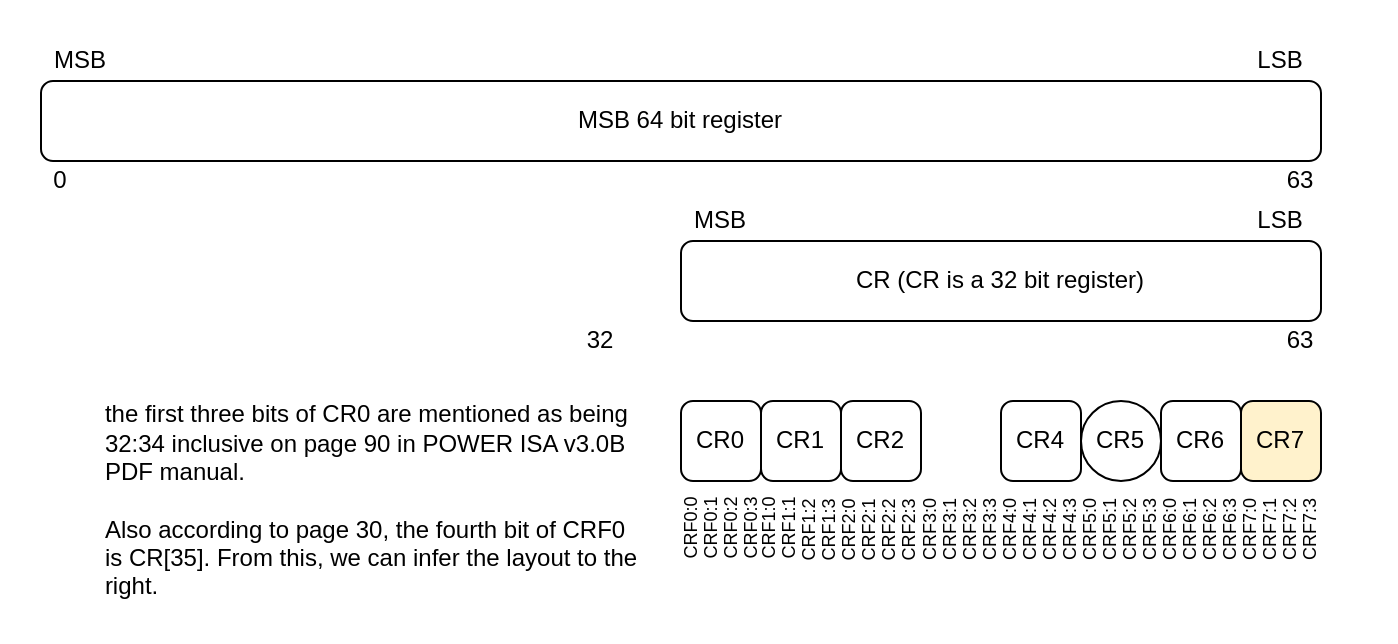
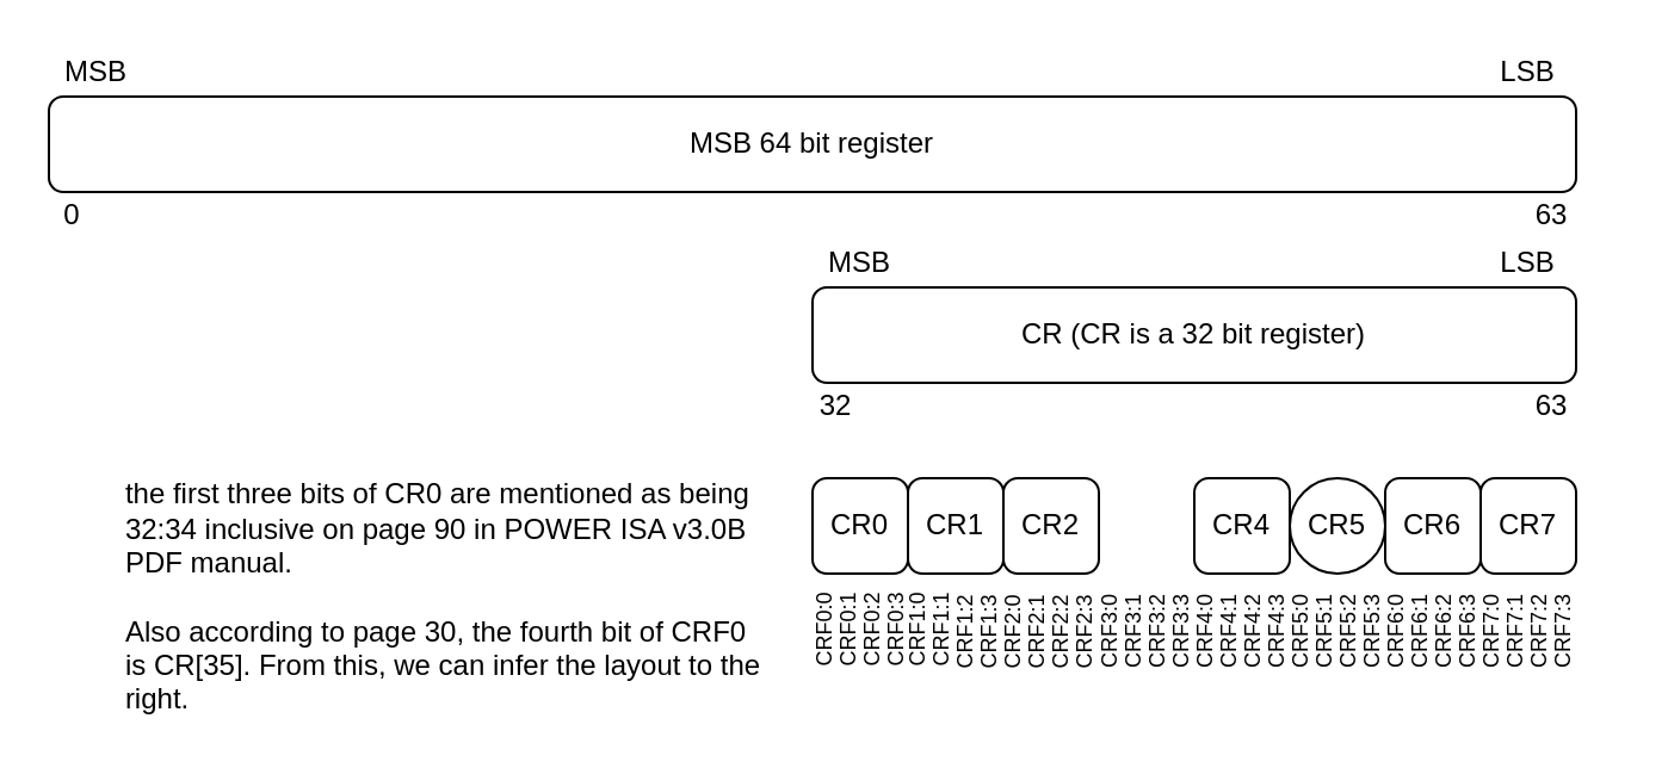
  <mxCell id="0" />
  <mxCell id="1" parent="0" />
  <mxCell id="2" value="MSB" style="text;html=1;strokeColor=none;fillColor=none;align=center;verticalAlign=middle;whiteSpace=wrap;rounded=0;" vertex="1" parent="1"><mxGeometry x="20" y="20" width="40" height="20" as="geometry" /></mxCell>
  <mxCell id="3" value="LSB" style="text;html=1;strokeColor=none;fillColor=none;align=center;verticalAlign=middle;whiteSpace=wrap;rounded=0;" vertex="1" parent="1"><mxGeometry x="620" y="20" width="40" height="20" as="geometry" /></mxCell>
  <mxCell id="4" value="MSB 64 bit register" style="rounded=1;whiteSpace=wrap;html=1;" vertex="1" parent="1"><mxGeometry x="20" y="40" width="640" height="40" as="geometry" /></mxCell>
  <mxCell id="5" value="0" style="text;html=1;strokeColor=none;fillColor=none;align=center;verticalAlign=middle;whiteSpace=wrap;rounded=0;" vertex="1" parent="1"><mxGeometry x="20" y="80" width="20" height="20" as="geometry" /></mxCell>
  <mxCell id="6" value="63" style="text;html=1;strokeColor=none;fillColor=none;align=center;verticalAlign=middle;whiteSpace=wrap;rounded=0;" vertex="1" parent="1"><mxGeometry x="640" y="80" width="20" height="20" as="geometry" /></mxCell>
  <mxCell id="7" value="CR (CR is a 32 bit register)" style="rounded=1;whiteSpace=wrap;html=1;" vertex="1" parent="1"><mxGeometry x="340" y="120" width="320" height="40" as="geometry" /></mxCell>
- <mxCell id="8" value="32" style="text;html=1;strokeColor=none;fillColor=none;align=center;verticalAlign=middle;whiteSpace=wrap;rounded=0;" vertex="1" parent="1"><mxGeometry x="290" y="160" width="20" height="20" as="geometry" /></mxCell>
+ <mxCell id="8" value="32" style="text;html=1;strokeColor=none;fillColor=none;align=center;verticalAlign=middle;whiteSpace=wrap;rounded=0;" vertex="1" parent="1"><mxGeometry x="340" y="160" width="20" height="20" as="geometry" /></mxCell>
  <mxCell id="9" value="63" style="text;html=1;strokeColor=none;fillColor=none;align=center;verticalAlign=middle;whiteSpace=wrap;rounded=0;" vertex="1" parent="1"><mxGeometry x="640" y="160" width="20" height="20" as="geometry" /></mxCell>
  <mxCell id="10" value="CR0" style="rounded=1;whiteSpace=wrap;html=1;" vertex="1" parent="1"><mxGeometry x="340" y="200" width="40" height="40" as="geometry" /></mxCell>
  <mxCell id="11" value="&lt;div style=&quot;text-align: left&quot;&gt;&lt;span&gt;the first three bits of CR0 are mentioned as being&lt;/span&gt;&lt;/div&gt;&lt;div style=&quot;text-align: left&quot;&gt;&lt;span&gt;32:34 inclusive on page 90 in POWER ISA v3.0B&lt;/span&gt;&lt;/div&gt;&lt;div style=&quot;text-align: left&quot;&gt;&lt;span&gt;PDF manual.&lt;br&gt;&lt;br&gt;Also according to page 3&lt;/span&gt;&lt;span&gt;0, the fourth bit of CRF0&lt;/span&gt;&lt;/div&gt;&lt;div style=&quot;text-align: left&quot;&gt;&lt;span&gt;is CR[35]. From this, we can infer the layout to the&lt;/span&gt;&lt;/div&gt;&lt;div style=&quot;text-align: left&quot;&gt;&lt;span&gt;right.&lt;/span&gt;&lt;/div&gt;" style="text;html=1;align=center;verticalAlign=middle;resizable=0;points=[];autosize=1;" vertex="1" parent="1"><mxGeometry x="45" y="200" width="280" height="100" as="geometry" /></mxCell>
  <mxCell id="12" value="CR1" style="rounded=1;whiteSpace=wrap;html=1;" vertex="1" parent="1"><mxGeometry x="380" y="200" width="40" height="40" as="geometry" /></mxCell>
  <mxCell id="13" value="CR2" style="rounded=1;whiteSpace=wrap;html=1;" vertex="1" parent="1"><mxGeometry x="420" y="200" width="40" height="40" as="geometry" /></mxCell>
  <mxCell id="14" value="CR4" style="rounded=1;whiteSpace=wrap;html=1;" vertex="1" parent="1"><mxGeometry x="500" y="200" width="40" height="40" as="geometry" /></mxCell>
  <mxCell id="15" value="CR5" style="ellipse;whiteSpace=wrap;html=1;" vertex="1" parent="1"><mxGeometry x="540" y="200" width="40" height="40" as="geometry" /></mxCell>
  <mxCell id="16" value="CR6" style="rounded=1;whiteSpace=wrap;html=1;" vertex="1" parent="1"><mxGeometry x="580" y="200" width="40" height="40" as="geometry" /></mxCell>
- <mxCell id="17" value="CR7" style="rounded=1;whiteSpace=wrap;html=1;fillColor=#fff2cc;" vertex="1" parent="1"><mxGeometry x="620" y="200" width="40" height="40" as="geometry" /></mxCell>
+ <mxCell id="17" value="CR7" style="rounded=1;whiteSpace=wrap;html=1;" vertex="1" parent="1"><mxGeometry x="620" y="200" width="40" height="40" as="geometry" /></mxCell>
  <mxCell id="18" value="MSB" style="text;html=1;strokeColor=none;fillColor=none;align=center;verticalAlign=middle;whiteSpace=wrap;rounded=0;" vertex="1" parent="1"><mxGeometry x="340" y="100" width="40" height="20" as="geometry" /></mxCell>
  <mxCell id="19" value="LSB" style="text;html=1;strokeColor=none;fillColor=none;align=center;verticalAlign=middle;whiteSpace=wrap;rounded=0;" vertex="1" parent="1"><mxGeometry x="620" y="100" width="40" height="20" as="geometry" /></mxCell>
  <mxCell id="20" value="CRF0:0" style="text;html=1;strokeColor=none;fillColor=none;align=center;verticalAlign=middle;whiteSpace=wrap;rounded=0;rotation=-90;fontSize=9;" vertex="1" parent="1"><mxGeometry x="325" y="260" width="40" height="7.5" as="geometry" /></mxCell>
  <mxCell id="21" value="CRF0:1" style="text;html=1;strokeColor=none;fillColor=none;align=center;verticalAlign=middle;whiteSpace=wrap;rounded=0;rotation=-90;fontSize=9;" vertex="1" parent="1"><mxGeometry x="335" y="260" width="40" height="7.5" as="geometry" /></mxCell>
  <mxCell id="22" value="CRF0:2" style="text;html=1;strokeColor=none;fillColor=none;align=center;verticalAlign=middle;whiteSpace=wrap;rounded=0;rotation=-90;fontSize=9;" vertex="1" parent="1"><mxGeometry x="345" y="260" width="40" height="7.5" as="geometry" /></mxCell>
  <mxCell id="23" value="CRF0:3" style="text;html=1;strokeColor=none;fillColor=none;align=center;verticalAlign=middle;whiteSpace=wrap;rounded=0;rotation=-90;fontSize=9;" vertex="1" parent="1"><mxGeometry x="355" y="260" width="40" height="7.5" as="geometry" /></mxCell>
  <mxCell id="24" value="CRF1:0" style="text;html=1;strokeColor=none;fillColor=none;align=center;verticalAlign=middle;whiteSpace=wrap;rounded=0;rotation=-90;fontSize=9;" vertex="1" parent="1"><mxGeometry x="364" y="260" width="40" height="7.5" as="geometry" /></mxCell>
  <mxCell id="25" value="CRF1:1" style="text;html=1;strokeColor=none;fillColor=none;align=center;verticalAlign=middle;whiteSpace=wrap;rounded=0;rotation=-90;fontSize=9;" vertex="1" parent="1"><mxGeometry x="372.92" y="260" width="42.67" height="8" as="geometry" /></mxCell>
  <mxCell id="26" value="CRF1:2" style="text;html=1;strokeColor=none;fillColor=none;align=center;verticalAlign=middle;whiteSpace=wrap;rounded=0;rotation=-90;fontSize=9;" vertex="1" parent="1"><mxGeometry x="382.92" y="261" width="42.67" height="8" as="geometry" /></mxCell>
  <mxCell id="27" value="CRF1:3" style="text;html=1;strokeColor=none;fillColor=none;align=center;verticalAlign=middle;whiteSpace=wrap;rounded=0;rotation=-90;fontSize=9;" vertex="1" parent="1"><mxGeometry x="392.92" y="261" width="42.67" height="8" as="geometry" /></mxCell>
  <mxCell id="28" value="CRF2:0" style="text;html=1;strokeColor=none;fillColor=none;align=center;verticalAlign=middle;whiteSpace=wrap;rounded=0;rotation=-90;fontSize=9;" vertex="1" parent="1"><mxGeometry x="402.92" y="261" width="42.67" height="8" as="geometry" /></mxCell>
  <mxCell id="29" value="CRF2:1" style="text;html=1;strokeColor=none;fillColor=none;align=center;verticalAlign=middle;whiteSpace=wrap;rounded=0;rotation=-90;fontSize=9;" vertex="1" parent="1"><mxGeometry x="412.92" y="261" width="42.67" height="8" as="geometry" /></mxCell>
  <mxCell id="30" value="CRF2:2" style="text;html=1;strokeColor=none;fillColor=none;align=center;verticalAlign=middle;whiteSpace=wrap;rounded=0;rotation=-90;fontSize=9;" vertex="1" parent="1"><mxGeometry x="422.92" y="261" width="42.67" height="8" as="geometry" /></mxCell>
  <mxCell id="31" value="CRF2:3" style="text;html=1;strokeColor=none;fillColor=none;align=center;verticalAlign=middle;whiteSpace=wrap;rounded=0;rotation=-90;fontSize=9;" vertex="1" parent="1"><mxGeometry x="432.92" y="261" width="42.67" height="8" as="geometry" /></mxCell>
  <mxCell id="32" value="CRF3:0" style="text;html=1;strokeColor=none;fillColor=none;align=center;verticalAlign=middle;whiteSpace=wrap;rounded=0;rotation=-90;fontSize=9;" vertex="1" parent="1"><mxGeometry x="443.66" y="261" width="42.67" height="8" as="geometry" /></mxCell>
  <mxCell id="33" value="CRF3:1" style="text;html=1;strokeColor=none;fillColor=none;align=center;verticalAlign=middle;whiteSpace=wrap;rounded=0;rotation=-90;fontSize=9;" vertex="1" parent="1"><mxGeometry x="453.66" y="261" width="42.67" height="8" as="geometry" /></mxCell>
  <mxCell id="34" value="CRF3:2" style="text;html=1;strokeColor=none;fillColor=none;align=center;verticalAlign=middle;whiteSpace=wrap;rounded=0;rotation=-90;fontSize=9;" vertex="1" parent="1"><mxGeometry x="463.66" y="261" width="42.67" height="8" as="geometry" /></mxCell>
  <mxCell id="35" value="CRF3:3" style="text;html=1;strokeColor=none;fillColor=none;align=center;verticalAlign=middle;whiteSpace=wrap;rounded=0;rotation=-90;fontSize=9;" vertex="1" parent="1"><mxGeometry x="473.66" y="261" width="42.67" height="8" as="geometry" /></mxCell>
  <mxCell id="36" value="CRF4:0" style="text;html=1;strokeColor=none;fillColor=none;align=center;verticalAlign=middle;whiteSpace=wrap;rounded=0;rotation=-90;fontSize=9;" vertex="1" parent="1"><mxGeometry x="483.66" y="261" width="42.67" height="8" as="geometry" /></mxCell>
  <mxCell id="37" value="CRF4:1" style="text;html=1;strokeColor=none;fillColor=none;align=center;verticalAlign=middle;whiteSpace=wrap;rounded=0;rotation=-90;fontSize=9;" vertex="1" parent="1"><mxGeometry x="493.66" y="261" width="42.67" height="8" as="geometry" /></mxCell>
  <mxCell id="38" value="CRF4:2" style="text;html=1;strokeColor=none;fillColor=none;align=center;verticalAlign=middle;whiteSpace=wrap;rounded=0;rotation=-90;fontSize=9;" vertex="1" parent="1"><mxGeometry x="503.66" y="261" width="42.67" height="8" as="geometry" /></mxCell>
  <mxCell id="39" value="CRF4:3" style="text;html=1;strokeColor=none;fillColor=none;align=center;verticalAlign=middle;whiteSpace=wrap;rounded=0;rotation=-90;fontSize=9;" vertex="1" parent="1"><mxGeometry x="513.66" y="261" width="42.67" height="8" as="geometry" /></mxCell>
  <mxCell id="40" value="CRF5:0" style="text;html=1;strokeColor=none;fillColor=none;align=center;verticalAlign=middle;whiteSpace=wrap;rounded=0;rotation=-90;fontSize=9;" vertex="1" parent="1"><mxGeometry x="523.66" y="261" width="42.67" height="8" as="geometry" /></mxCell>
  <mxCell id="41" value="CRF5:1" style="text;html=1;strokeColor=none;fillColor=none;align=center;verticalAlign=middle;whiteSpace=wrap;rounded=0;rotation=-90;fontSize=9;" vertex="1" parent="1"><mxGeometry x="533.66" y="261" width="42.67" height="8" as="geometry" /></mxCell>
  <mxCell id="42" value="CRF5:2" style="text;html=1;strokeColor=none;fillColor=none;align=center;verticalAlign=middle;whiteSpace=wrap;rounded=0;rotation=-90;fontSize=9;" vertex="1" parent="1"><mxGeometry x="543.66" y="261" width="42.67" height="8" as="geometry" /></mxCell>
  <mxCell id="43" value="CRF5:3" style="text;html=1;strokeColor=none;fillColor=none;align=center;verticalAlign=middle;whiteSpace=wrap;rounded=0;rotation=-90;fontSize=9;" vertex="1" parent="1"><mxGeometry x="553.66" y="261" width="42.67" height="8" as="geometry" /></mxCell>
  <mxCell id="44" value="CRF6:0" style="text;html=1;strokeColor=none;fillColor=none;align=center;verticalAlign=middle;whiteSpace=wrap;rounded=0;rotation=-90;fontSize=9;" vertex="1" parent="1"><mxGeometry x="563.66" y="261" width="42.67" height="8" as="geometry" /></mxCell>
  <mxCell id="45" value="CRF6:1" style="text;html=1;strokeColor=none;fillColor=none;align=center;verticalAlign=middle;whiteSpace=wrap;rounded=0;rotation=-90;fontSize=9;" vertex="1" parent="1"><mxGeometry x="573.66" y="261" width="42.67" height="8" as="geometry" /></mxCell>
  <mxCell id="46" value="CRF6:2" style="text;html=1;strokeColor=none;fillColor=none;align=center;verticalAlign=middle;whiteSpace=wrap;rounded=0;rotation=-90;fontSize=9;" vertex="1" parent="1"><mxGeometry x="583.66" y="261" width="42.67" height="8" as="geometry" /></mxCell>
  <mxCell id="47" value="CRF6:3" style="text;html=1;strokeColor=none;fillColor=none;align=center;verticalAlign=middle;whiteSpace=wrap;rounded=0;rotation=-90;fontSize=9;" vertex="1" parent="1"><mxGeometry x="593.66" y="261" width="42.67" height="8" as="geometry" /></mxCell>
  <mxCell id="48" value="CRF7:0" style="text;html=1;strokeColor=none;fillColor=none;align=center;verticalAlign=middle;whiteSpace=wrap;rounded=0;rotation=-90;fontSize=9;" vertex="1" parent="1"><mxGeometry x="603.66" y="261" width="42.67" height="8" as="geometry" /></mxCell>
  <mxCell id="49" value="CRF7:1" style="text;html=1;strokeColor=none;fillColor=none;align=center;verticalAlign=middle;whiteSpace=wrap;rounded=0;rotation=-90;fontSize=9;" vertex="1" parent="1"><mxGeometry x="613.66" y="261" width="42.67" height="8" as="geometry" /></mxCell>
  <mxCell id="50" value="CRF7:2" style="text;html=1;strokeColor=none;fillColor=none;align=center;verticalAlign=middle;whiteSpace=wrap;rounded=0;rotation=-90;fontSize=9;" vertex="1" parent="1"><mxGeometry x="623.66" y="261" width="42.67" height="8" as="geometry" /></mxCell>
  <mxCell id="51" value="CRF7:3" style="text;html=1;strokeColor=none;fillColor=none;align=center;verticalAlign=middle;whiteSpace=wrap;rounded=0;rotation=-90;fontSize=9;" vertex="1" parent="1"><mxGeometry x="633.66" y="261" width="42.67" height="8" as="geometry" /></mxCell>
